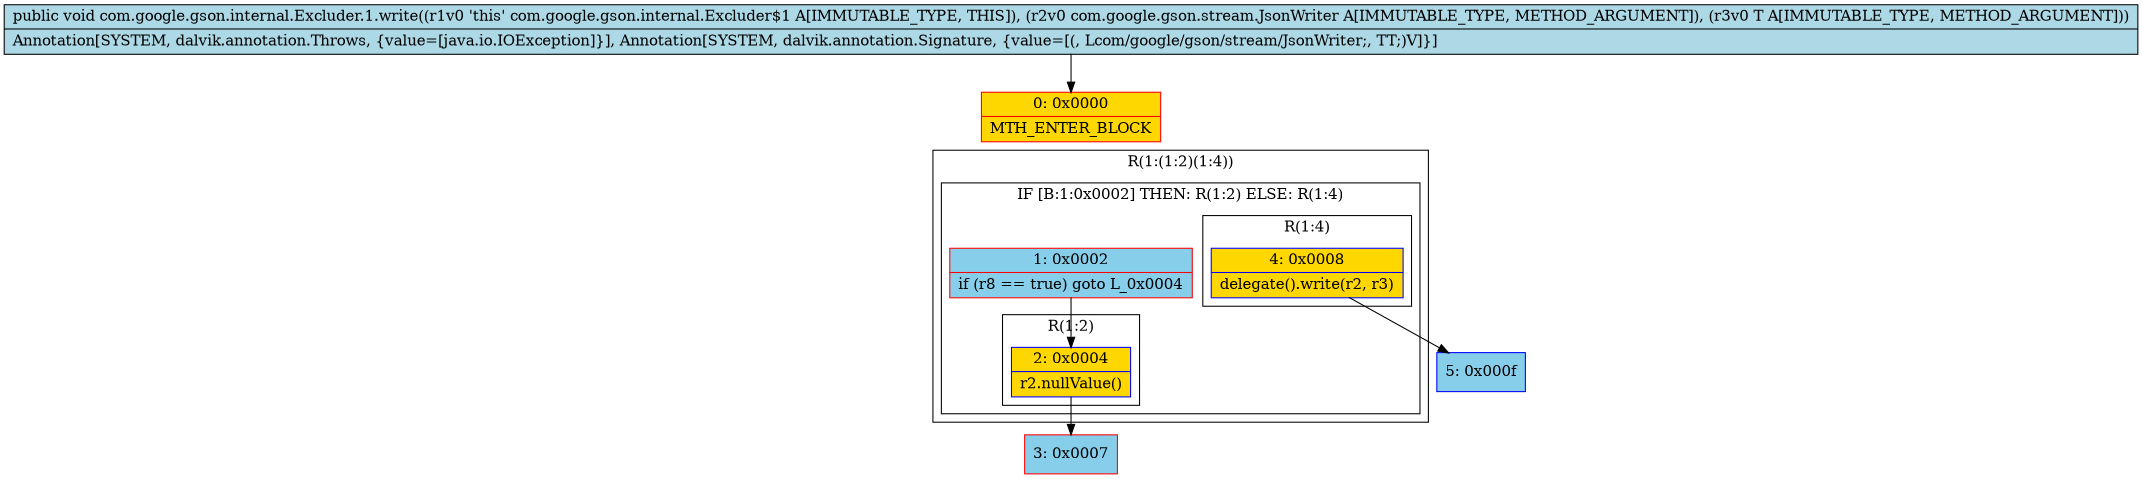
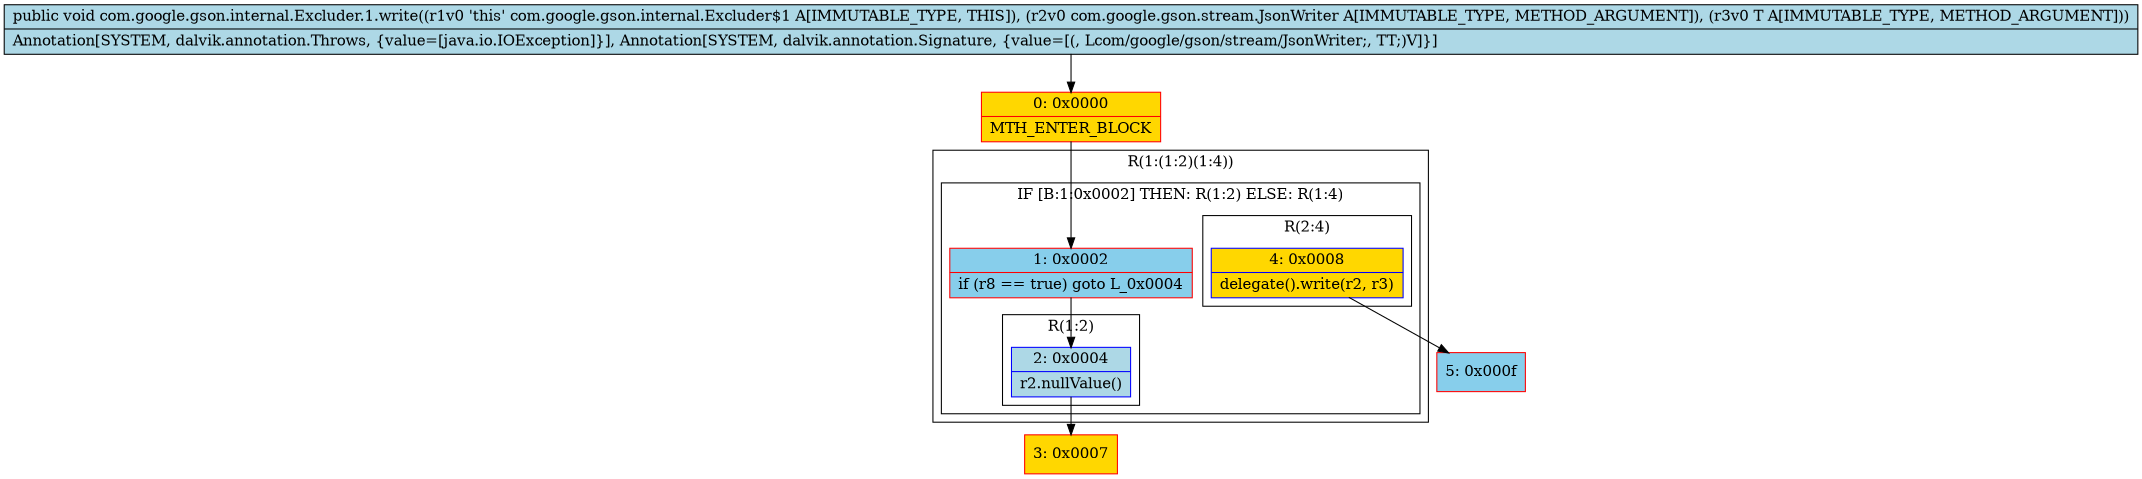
  digraph {
    node [color=red fillcolor=skyblue shape=record style=filled]
-   n1 [color=blue fillcolor=gold label="{2\:\ 0x0004|r2.nullValue()\l}"]
+   n1 [color=blue fillcolor=lightblue label="{2\:\ 0x0004|r2.nullValue()\l}"]
    n2 [color=blue fillcolor=gold label="{4\:\ 0x0008|delegate().write(r2, r3)\l}"]
    n3 [label="{1\:\ 0x0002|if (r8 == true) goto L_0x0004\l}"]
-   n4 [label="{3\:\ 0x0007}"]
-   n5 [color=blue label="{5\:\ 0x000f}"]
+   n4 [fillcolor=gold label="{3\:\ 0x0007}"]
+   n5 [label="{5\:\ 0x000f}"]
    n6 [fillcolor=gold label="{0\:\ 0x0000|MTH_ENTER_BLOCK\l}"]
    n7 [fillcolor=lightblue label="{public void com.google.gson.internal.Excluder.1.write((r1v0 'this' com.google.gson.internal.Excluder$1 A[IMMUTABLE_TYPE, THIS]), (r2v0 com.google.gson.stream.JsonWriter A[IMMUTABLE_TYPE, METHOD_ARGUMENT]), (r3v0 T A[IMMUTABLE_TYPE, METHOD_ARGUMENT]))  | Annotation[SYSTEM, dalvik.annotation.Throws, \{value=[java.io.IOException]\}], Annotation[SYSTEM, dalvik.annotation.Signature, \{value=[(, Lcom\/google\/gson\/stream\/JsonWriter;, TT;)V]\}]\l}" color=""]
    subgraph cluster_1 {
      label="R(1:(1:2)(1:4))"
      subgraph cluster_2 {
        label="IF [B:1:0x0002] THEN: R(1:2) ELSE: R(1:4)"
        n3
        subgraph cluster_3 {
          label="R(1:2)"
          n1
        }
        subgraph cluster_4 {
-         label="R(1:4)"
+         label="R(2:4)"
          n2
        }
      }
    }
    n1 -> n4
    n2 -> n5
    n3 -> n1
+   n6 -> n3
    n7 -> n6
  }
